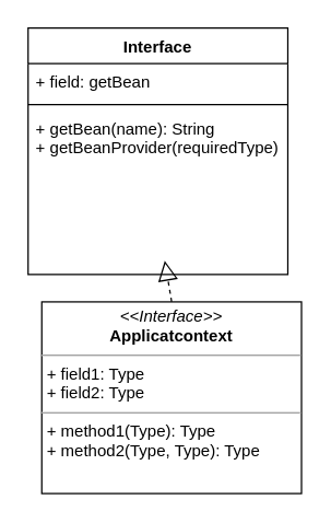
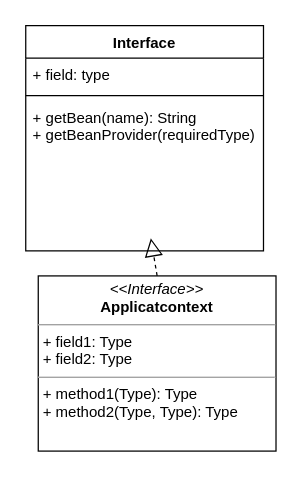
  <mxCell id="0" />
  <mxCell id="1" parent="0" />
  <mxCell id="2" value="Interface" style="swimlane;fontStyle=1;align=center;verticalAlign=top;childLayout=stackLayout;horizontal=1;startSize=26;horizontalStack=0;resizeParent=1;resizeParentMax=0;resizeLast=0;collapsible=1;marginBottom=0;" parent="1" vertex="1"><mxGeometry x="20" y="20" width="190" height="180" as="geometry"><mxRectangle x="20" y="114" width="100" height="26" as="alternateBounds" /></mxGeometry></mxCell>
- <mxCell id="3" value="+ field: getBean" style="text;strokeColor=none;fillColor=none;align=left;verticalAlign=top;spacingLeft=4;spacingRight=4;overflow=hidden;rotatable=0;points=[[0,0.5],[1,0.5]];portConstraint=eastwest;" parent="2" vertex="1"><mxGeometry y="26" width="190" height="26" as="geometry" /></mxCell>
+ <mxCell id="3" value="+ field: type" style="text;strokeColor=none;fillColor=none;align=left;verticalAlign=top;spacingLeft=4;spacingRight=4;overflow=hidden;rotatable=0;points=[[0,0.5],[1,0.5]];portConstraint=eastwest;" parent="2" vertex="1"><mxGeometry y="26" width="190" height="26" as="geometry" /></mxCell>
  <mxCell id="4" value="" style="line;strokeWidth=1;fillColor=none;align=left;verticalAlign=middle;spacingTop=-1;spacingLeft=3;spacingRight=3;rotatable=0;labelPosition=right;points=[];portConstraint=eastwest;" parent="2" vertex="1"><mxGeometry y="52" width="190" height="8" as="geometry" /></mxCell>
  <mxCell id="5" value="+ getBean(name): String&#10;+ getBeanProvider(requiredType)" style="text;strokeColor=none;fillColor=none;align=left;verticalAlign=top;spacingLeft=4;spacingRight=4;overflow=hidden;rotatable=0;points=[[0,0.5],[1,0.5]];portConstraint=eastwest;" parent="2" vertex="1"><mxGeometry y="60" width="190" height="120" as="geometry" /></mxCell>
  <mxCell id="6" value="" style="endArrow=block;dashed=1;endFill=0;endSize=12;html=1;exitX=0.5;exitY=0;exitDx=0;exitDy=0;" parent="1" edge="1" source="7"><mxGeometry width="160" relative="1" as="geometry"><mxPoint x="120" y="300" as="sourcePoint" /><mxPoint x="120" y="190" as="targetPoint" /></mxGeometry></mxCell>
  <mxCell id="7" value="&lt;p style=&quot;margin: 0px ; margin-top: 4px ; text-align: center&quot;&gt;&lt;i&gt;&amp;lt;&amp;lt;Interface&amp;gt;&amp;gt;&lt;/i&gt;&lt;br&gt;&lt;b&gt;Applicatcontext&lt;/b&gt;&lt;/p&gt;&lt;hr size=&quot;1&quot;&gt;&lt;p style=&quot;margin: 0px ; margin-left: 4px&quot;&gt;+ field1: Type&lt;br&gt;+ field2: Type&lt;/p&gt;&lt;hr size=&quot;1&quot;&gt;&lt;p style=&quot;margin: 0px ; margin-left: 4px&quot;&gt;+ method1(Type): Type&lt;br&gt;+ method2(Type, Type): Type&lt;/p&gt;" style="verticalAlign=top;align=left;overflow=fill;fontSize=12;fontFamily=Helvetica;html=1;" vertex="1" parent="1"><mxGeometry x="30" y="220" width="190" height="140" as="geometry" /></mxCell>
